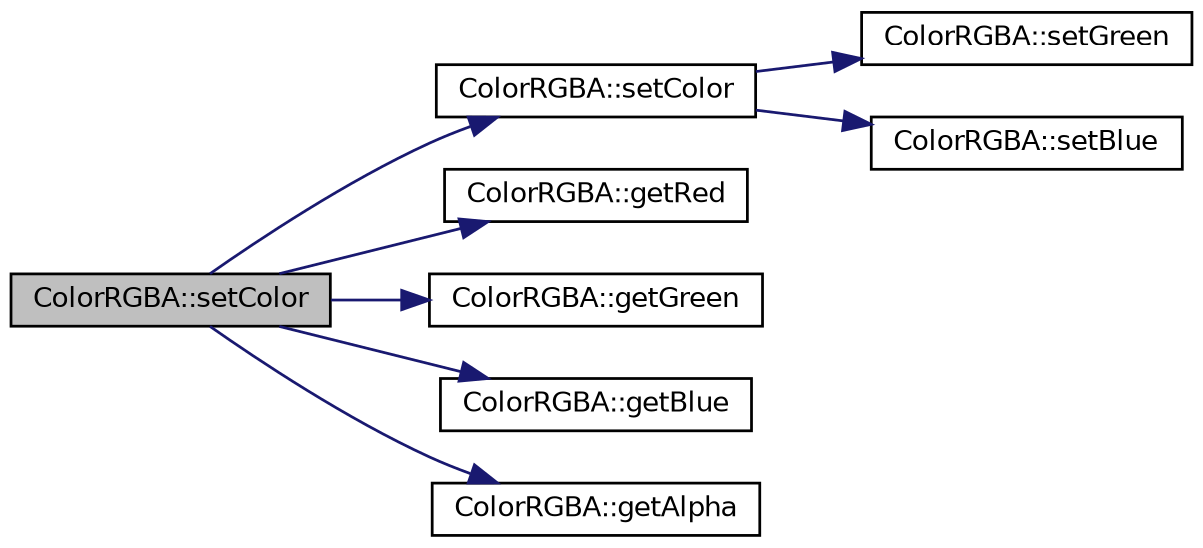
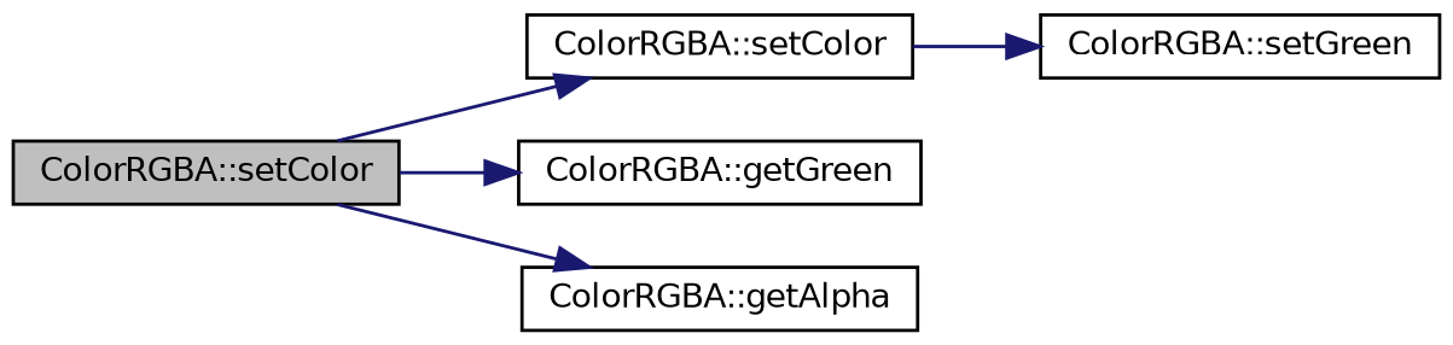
  digraph {
    rankdir=LR
    node [color=black fillcolor=white fontname=Helvetica fontsize=10 shape=record style=filled]
    edge [color=midnightblue fontname=Helvetica fontsize=10 labelfontname=Helvetica labelfontsize=10 style=solid]
    n1 [fillcolor=grey75 fontcolor=black height=0.2 label="ColorRGBA::setColor" width=0.4]
    n2 [height=0.2 label="ColorRGBA::setColor" width=0.4]
-   n3 [height=0.2 label="ColorRGBA::getRed" width=0.4]
    n4 [height=0.2 label="ColorRGBA::getGreen" width=0.4]
-   n5 [height=0.2 label="ColorRGBA::getBlue" width=0.4]
    n6 [height=0.2 label="ColorRGBA::getAlpha" width=0.4]
    n7 [height=0.2 label="ColorRGBA::setGreen" width=0.4]
-   n8 [height=0.2 label="ColorRGBA::setBlue" width=0.4]
    n1 -> n2
-   n1 -> n3
    n1 -> n4
-   n1 -> n5
    n1 -> n6
    n2 -> n7
-   n2 -> n8
  }
